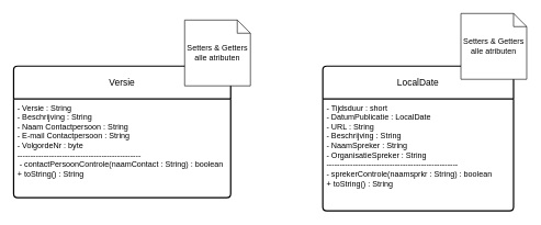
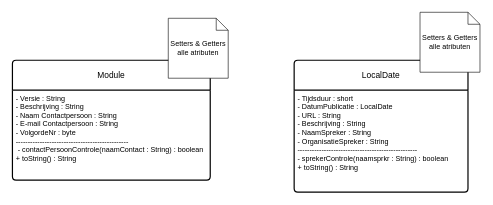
  <mxCell id="0" />
  <mxCell id="1" parent="0" />
- <mxCell id="2" value="Versie" style="swimlane;childLayout=stackLayout;horizontal=1;startSize=50;horizontalStack=0;rounded=1;fontSize=14;fontStyle=0;strokeWidth=2;resizeParent=0;resizeLast=1;shadow=0;align=center;arcSize=4;whiteSpace=wrap;html=1;" parent="1" vertex="1"><mxGeometry x="20" y="100" width="330" height="200" as="geometry" /></mxCell>
+ <mxCell id="2" value="Module" style="swimlane;childLayout=stackLayout;horizontal=1;startSize=50;horizontalStack=0;rounded=1;fontSize=14;fontStyle=0;strokeWidth=2;resizeParent=0;resizeLast=1;shadow=0;align=center;arcSize=4;whiteSpace=wrap;html=1;" parent="1" vertex="1"><mxGeometry x="20" y="100" width="330" height="200" as="geometry" /></mxCell>
  <mxCell id="3" value="- Versie : String&lt;br&gt;- Beschrijving : String&lt;br&gt;- Naam Contactpersoon : String&lt;br&gt;- E-mail Contactpersoon : String&lt;br&gt;- VolgordeNr : byte&amp;nbsp;&lt;br&gt;-----------------------------------------------&lt;br&gt;&amp;nbsp;- contactPersoonControle(naamContact : String) : boolean&lt;br&gt;+ toString() : String" style="align=left;strokeColor=none;fillColor=none;spacingLeft=4;fontSize=12;verticalAlign=top;resizable=0;rotatable=0;part=1;html=1;" parent="2" vertex="1"><mxGeometry y="50" width="330" height="150" as="geometry" /></mxCell>
  <mxCell id="4" value="LocalDate" style="swimlane;childLayout=stackLayout;horizontal=1;startSize=50;horizontalStack=0;rounded=1;fontSize=14;fontStyle=0;strokeWidth=2;resizeParent=0;resizeLast=1;shadow=0;dashed=0;align=center;arcSize=4;whiteSpace=wrap;html=1;" parent="1" vertex="1"><mxGeometry x="490" y="100" width="290" height="220" as="geometry" /></mxCell>
  <mxCell id="5" value="- Tijdsduur : short&lt;br&gt;- DatumPublicatie : LocalDate&lt;br&gt;- URL : String&lt;br&gt;- Beschrijving : String&lt;br&gt;- NaamSpreker : String&lt;br&gt;- OrganisatieSpreker : String&lt;br&gt;--------------------------------------------------&lt;br&gt;- sprekerControle(naamsprkr : String) : boolean&lt;br&gt;+ toString() : String" style="align=left;strokeColor=none;fillColor=none;spacingLeft=4;fontSize=12;verticalAlign=top;resizable=0;rotatable=0;part=1;html=1;" parent="4" vertex="1"><mxGeometry y="50" width="290" height="170" as="geometry" /></mxCell>
  <mxCell id="6" value="Setters &amp;amp; Getters alle atributen" style="shape=note;size=20;whiteSpace=wrap;html=1;" vertex="1" parent="1"><mxGeometry x="280" y="30" width="100" height="100" as="geometry" /></mxCell>
  <mxCell id="7" value="Setters &amp;amp; Getters alle atributen" style="shape=note;size=20;whiteSpace=wrap;html=1;" vertex="1" parent="1"><mxGeometry x="700" y="20" width="100" height="100" as="geometry" /></mxCell>
